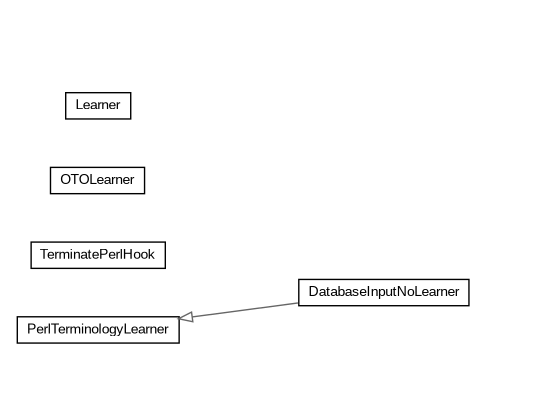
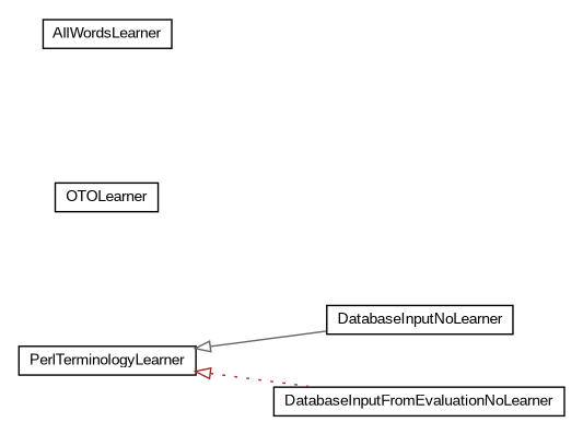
  digraph {
    nodesep=0.25
    ranksep=0.5
    rankdir=LR
    node [fontcolor=black fontname=arial fontsize=10.0 shape=plaintext]
    edge [arrowtail=empty dir=back fontname=arial fontsize=10 headport=p labelfontname=arial labelfontsize=10 tailport=p]
    n1 [label=<<table title="edu.arizona.biosemantics.semanticmarkup.markupelement.description.ling.learn.lib.PerlTerminologyLearner" border="0" cellborder="1" cellspacing="0" cellpadding="2" port="p" href="./PerlTerminologyLearner.html"> 		<tr><td><table border="0" cellspacing="0" cellpadding="1"> <tr><td align="center" balign="center"> PerlTerminologyLearner </td></tr> 		</table></td></tr> 		</table>>]
    n2 [label=<<table title="edu.arizona.biosemantics.semanticmarkup.markupelement.description.ling.learn.lib.DatabaseInputNoLearner" border="0" cellborder="1" cellspacing="0" cellpadding="2" port="p" href="./DatabaseInputNoLearner.html"> 		<tr><td><table border="0" cellspacing="0" cellpadding="1"> <tr><td align="center" balign="center"> DatabaseInputNoLearner </td></tr> 		</table></td></tr> 		</table>>]
-   n4 [label=<<table title="edu.arizona.biosemantics.semanticmarkup.markupelement.description.ling.learn.lib.PerlTerminologyLearner.TerminatePerlHook" border="0" cellborder="1" cellspacing="0" cellpadding="2" port="p" href="./PerlTerminologyLearner.TerminatePerlHook.html"> 		<tr><td><table border="0" cellspacing="0" cellpadding="1"> <tr><td align="center" balign="center"> TerminatePerlHook </td></tr> 		</table></td></tr> 		</table>>]
+   n3 [label=<<table title="edu.arizona.biosemantics.semanticmarkup.markupelement.description.ling.learn.lib.DatabaseInputFromEvaluationNoLearner" border="0" cellborder="1" cellspacing="0" cellpadding="2" port="p" href="./DatabaseInputFromEvaluationNoLearner.html"> 		<tr><td><table border="0" cellspacing="0" cellpadding="1"> <tr><td align="center" balign="center"> DatabaseInputFromEvaluationNoLearner </td></tr> 		</table></td></tr> 		</table>>]
    n5 [label=<<table title="edu.arizona.biosemantics.semanticmarkup.markupelement.description.ling.learn.lib.OTOLearner" border="0" cellborder="1" cellspacing="0" cellpadding="2" port="p" href="./OTOLearner.html"> 		<tr><td><table border="0" cellspacing="0" cellpadding="1"> <tr><td align="center" balign="center"> OTOLearner </td></tr> 		</table></td></tr> 		</table>>]
-   n6 [label=<<table title="edu.arizona.biosemantics.semanticmarkup.markupelement.description.ling.learn.lib.Learner" border="0" cellborder="1" cellspacing="0" cellpadding="2" port="p" href="./Learner.html"> 		<tr><td><table border="0" cellspacing="0" cellpadding="1"> <tr><td align="center" balign="center"> Learner </td></tr> 		</table></td></tr> 		</table>>]
+   n7 [label=<<table title="edu.arizona.biosemantics.semanticmarkup.markupelement.description.ling.learn.lib.AllWordsLearner" border="0" cellborder="1" cellspacing="0" cellpadding="2" port="p" href="./AllWordsLearner.html"> 		<tr><td><table border="0" cellspacing="0" cellpadding="1"> <tr><td align="center" balign="center"> AllWordsLearner </td></tr> 		</table></td></tr> 		</table>>]
    n1 -> n2 [color=gray40 style=solid]
+   n1 -> n3 [color=brown style=dotted]
  }
